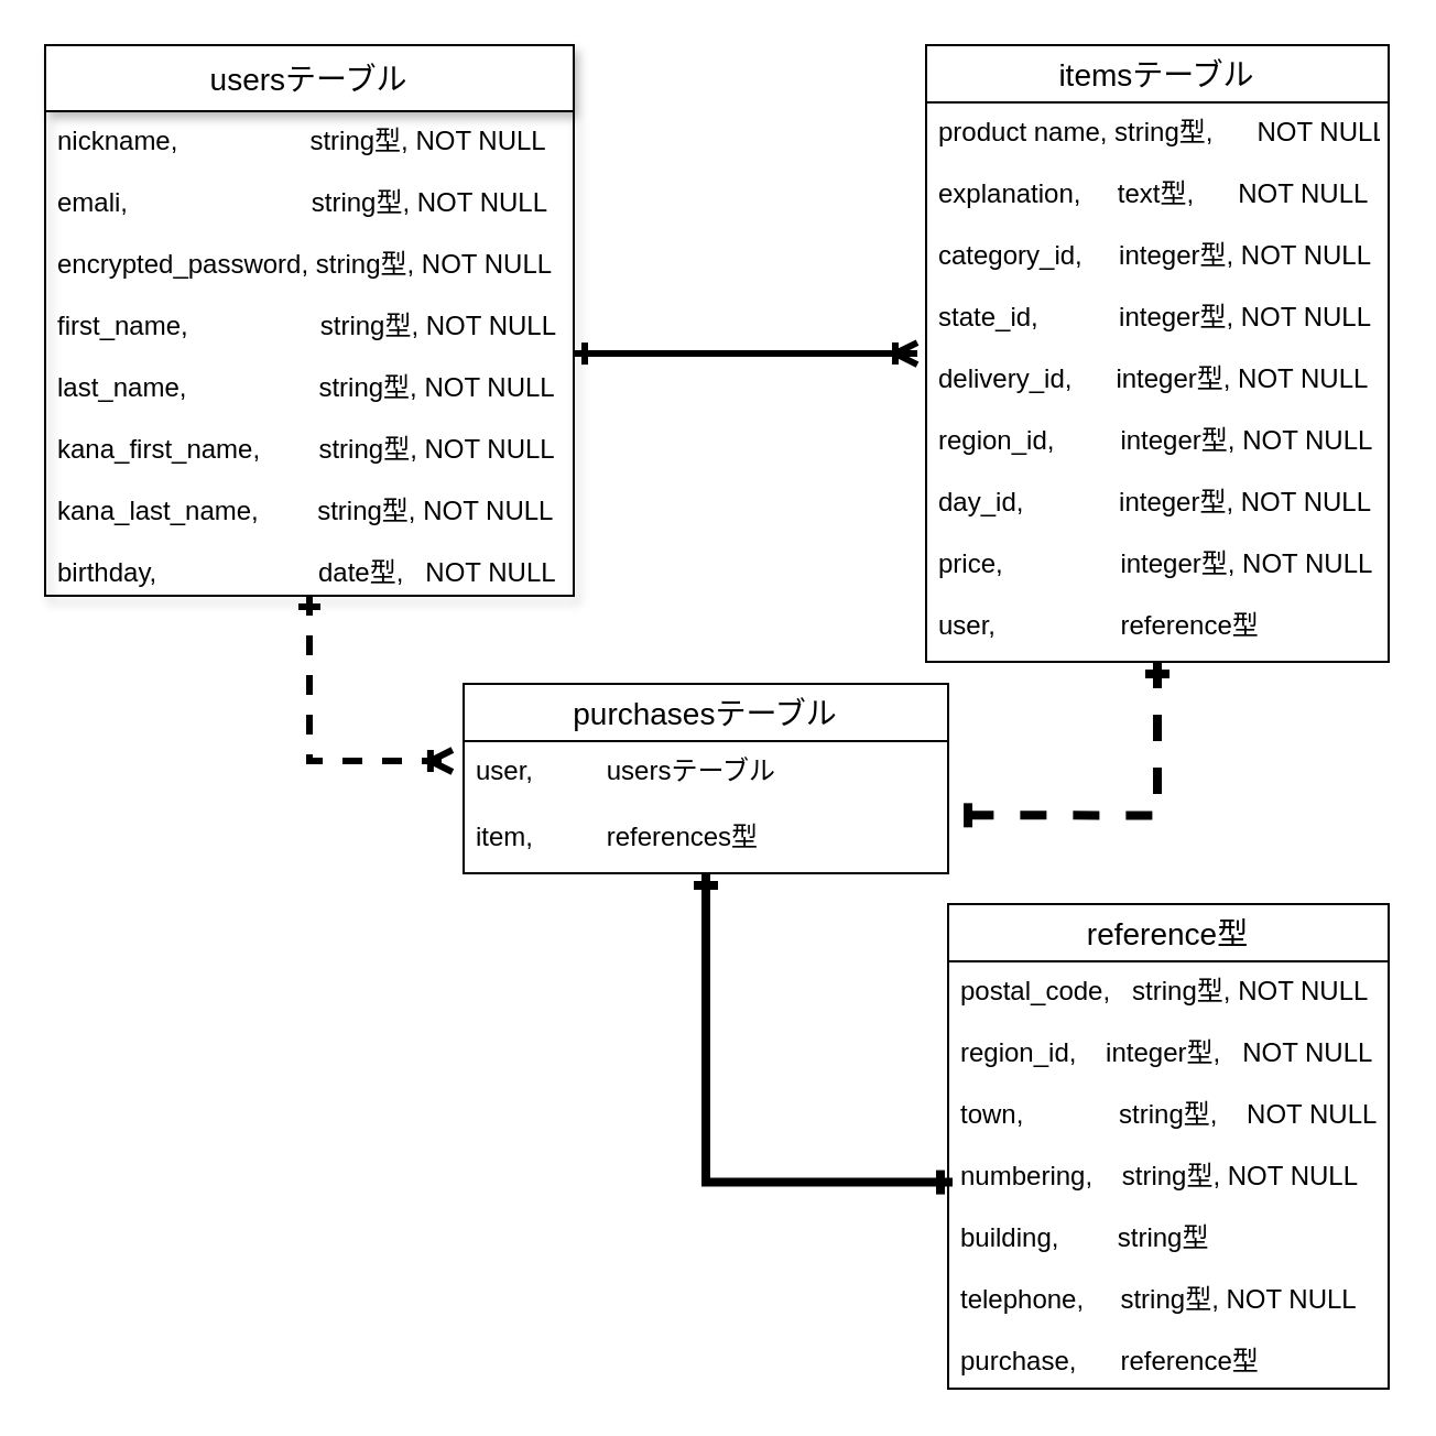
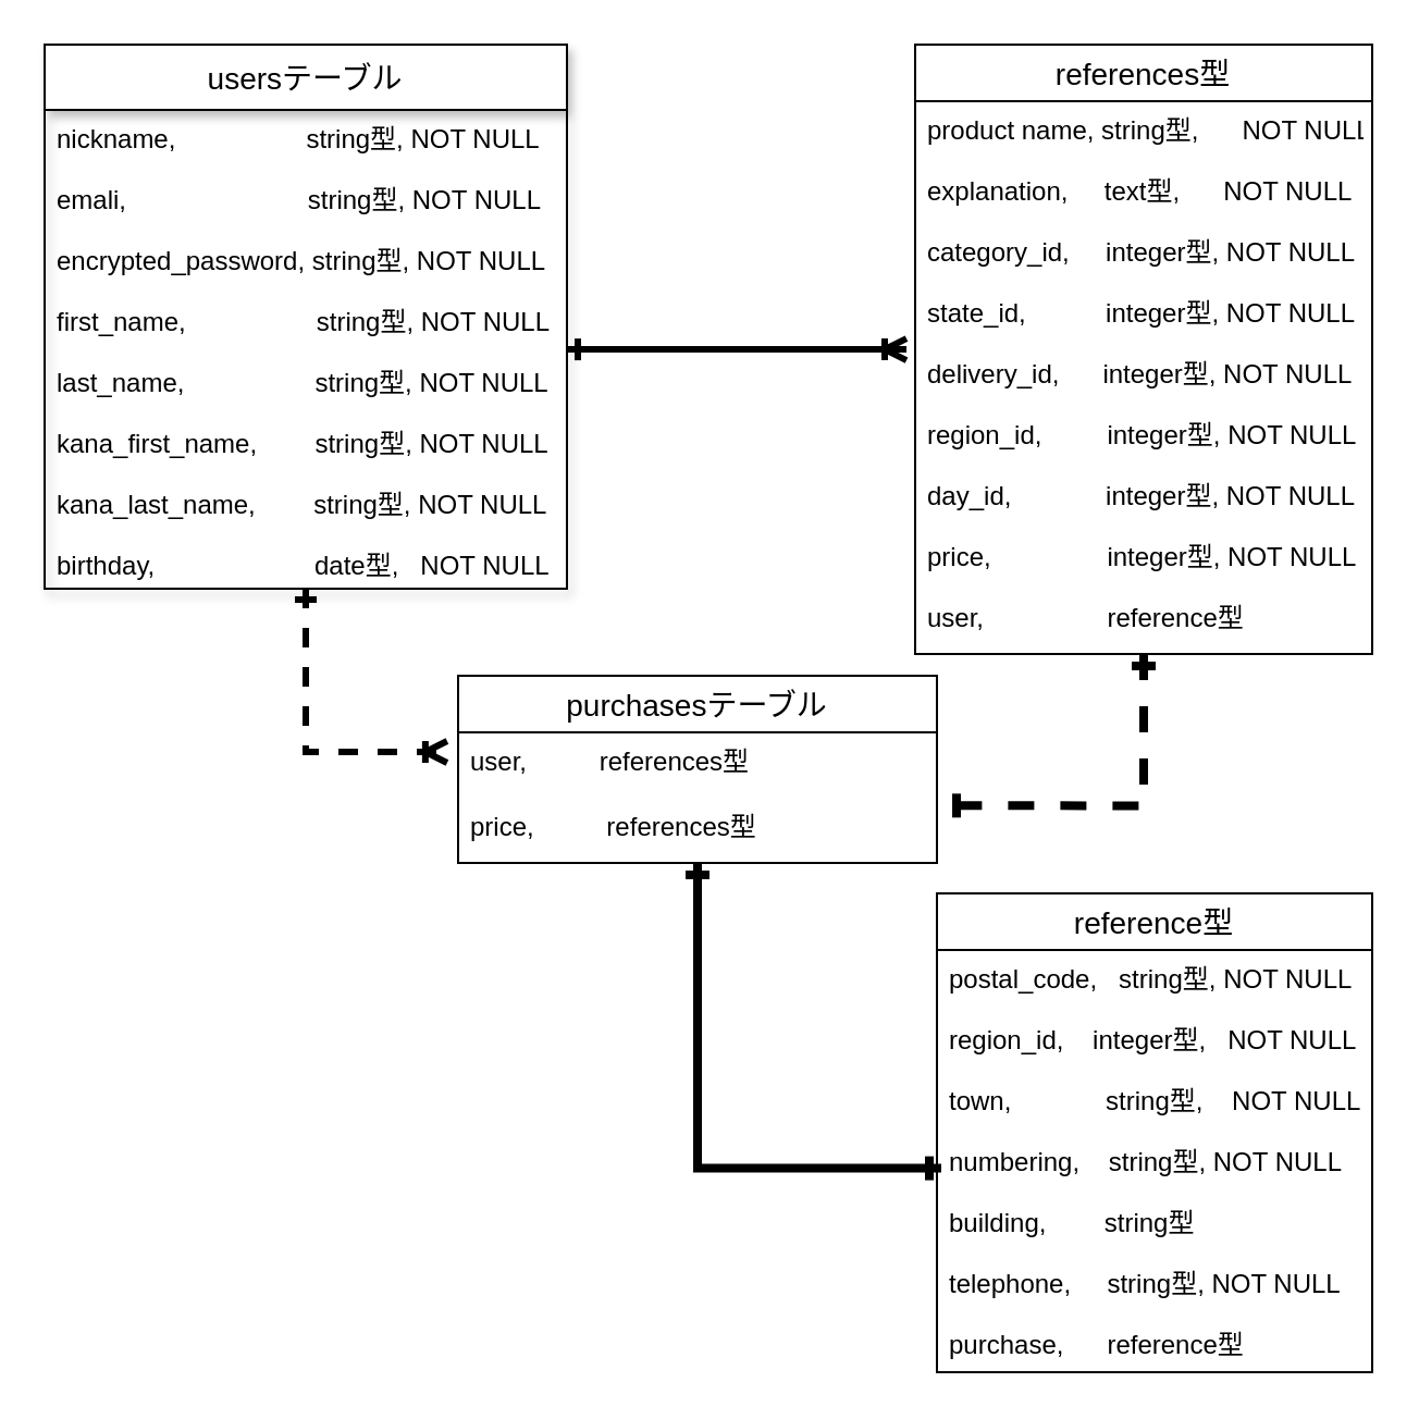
  <mxCell id="0" />
  <mxCell id="1" parent="0" />
  <mxCell id="2" style="edgeStyle=orthogonalEdgeStyle;rounded=0;orthogonalLoop=1;jettySize=auto;html=1;entryX=-0.023;entryY=0.3;entryDx=0;entryDy=0;entryPerimeter=0;startArrow=ERone;startFill=0;endArrow=ERoneToMany;endFill=0;strokeWidth=3;dashed=1;" parent="1" source="3" target="11" edge="1"><mxGeometry relative="1" as="geometry" /></mxCell>
  <mxCell id="3" value="usersテーブル" style="swimlane;fontStyle=0;childLayout=stackLayout;horizontal=1;startSize=30;horizontalStack=0;resizeParent=1;resizeParentMax=0;resizeLast=0;collapsible=1;marginBottom=0;align=center;fontSize=14;shadow=1;" parent="1" vertex="1"><mxGeometry x="20" y="20" width="240" height="250" as="geometry"><mxRectangle x="10" y="10" width="140" height="30" as="alternateBounds" /></mxGeometry></mxCell>
  <mxCell id="4" value="nickname,                  string型, NOT NULL&#10;&#10;emali,                         string型, NOT NULL&#10;&#10;encrypted_password, string型, NOT NULL &#10;&#10;first_name,                  string型, NOT NULL&#10;&#10;last_name,                  string型, NOT NULL&#10;&#10;kana_first_name,        string型, NOT NULL&#10;&#10;kana_last_name,        string型, NOT NULL&#10;&#10;birthday,                      date型,   NOT NULL" style="text;strokeColor=none;fillColor=none;spacingLeft=4;spacingRight=4;overflow=hidden;rotatable=0;points=[[0,0.5],[1,0.5]];portConstraint=eastwest;fontSize=12;align=left;" parent="3" vertex="1"><mxGeometry y="30" width="240" height="220" as="geometry" /></mxCell>
  <mxCell id="5" style="edgeStyle=orthogonalEdgeStyle;rounded=0;orthogonalLoop=1;jettySize=auto;html=1;entryX=1.016;entryY=0.122;entryDx=0;entryDy=0;entryPerimeter=0;startArrow=ERone;startFill=0;endArrow=ERone;endFill=0;strokeWidth=4;dashed=1;" edge="1" parent="1" source="6" target="12"><mxGeometry relative="1" as="geometry" /></mxCell>
- <mxCell id="6" value="itemsテーブル" style="swimlane;fontStyle=0;childLayout=stackLayout;horizontal=1;startSize=26;horizontalStack=0;resizeParent=1;resizeParentMax=0;resizeLast=0;collapsible=1;marginBottom=0;align=center;fontSize=14;" parent="1" vertex="1"><mxGeometry x="420" y="20" width="210" height="280" as="geometry" /></mxCell>
+ <mxCell id="6" value="references型" style="swimlane;fontStyle=0;childLayout=stackLayout;horizontal=1;startSize=26;horizontalStack=0;resizeParent=1;resizeParentMax=0;resizeLast=0;collapsible=1;marginBottom=0;align=center;fontSize=14;" parent="1" vertex="1"><mxGeometry x="420" y="20" width="210" height="280" as="geometry" /></mxCell>
  <mxCell id="7" value="product name, string型,      NOT NULL&#10;&#10;explanation,     text型,      NOT NULL&#10;&#10;category_id,     integer型, NOT NULL&#10;&#10;state_id,           integer型, NOT NULL&#10;&#10;delivery_id,      integer型, NOT NULL&#10;&#10;region_id,         integer型, NOT NULL&#10;&#10;day_id,             integer型, NOT NULL&#10;&#10;price,                integer型, NOT NULL&#10;&#10;user,                 reference型&#10;" style="text;strokeColor=none;fillColor=none;spacingLeft=4;spacingRight=4;overflow=hidden;rotatable=0;points=[[0,0.5],[1,0.5]];portConstraint=eastwest;fontSize=12;" parent="6" vertex="1"><mxGeometry y="26" width="210" height="254" as="geometry" /></mxCell>
  <mxCell id="8" style="edgeStyle=orthogonalEdgeStyle;rounded=0;orthogonalLoop=1;jettySize=auto;html=1;entryX=-0.019;entryY=0.449;entryDx=0;entryDy=0;entryPerimeter=0;startArrow=ERone;startFill=0;endArrow=ERoneToMany;endFill=0;strokeWidth=3;" parent="1" source="4" target="7" edge="1"><mxGeometry relative="1" as="geometry" /></mxCell>
  <mxCell id="9" style="edgeStyle=orthogonalEdgeStyle;rounded=0;orthogonalLoop=1;jettySize=auto;html=1;entryX=0.01;entryY=0.517;entryDx=0;entryDy=0;entryPerimeter=0;startArrow=ERone;startFill=0;endArrow=ERone;endFill=0;strokeWidth=4;" parent="1" source="10" target="14" edge="1"><mxGeometry relative="1" as="geometry" /></mxCell>
  <mxCell id="10" value="purchasesテーブル" style="swimlane;fontStyle=0;childLayout=stackLayout;horizontal=1;startSize=26;horizontalStack=0;resizeParent=1;resizeParentMax=0;resizeLast=0;collapsible=1;marginBottom=0;align=center;fontSize=14;" parent="1" vertex="1"><mxGeometry x="210" y="310" width="220" height="86" as="geometry" /></mxCell>
- <mxCell id="11" value="user,          usersテーブル" style="text;strokeColor=none;fillColor=none;spacingLeft=4;spacingRight=4;overflow=hidden;rotatable=0;points=[[0,0.5],[1,0.5]];portConstraint=eastwest;fontSize=12;" parent="10" vertex="1"><mxGeometry y="26" width="220" height="30" as="geometry" /></mxCell>
- <mxCell id="12" value="item,          references型" style="text;strokeColor=none;fillColor=none;spacingLeft=4;spacingRight=4;overflow=hidden;rotatable=0;points=[[0,0.5],[1,0.5]];portConstraint=eastwest;fontSize=12;" parent="10" vertex="1"><mxGeometry y="56" width="220" height="30" as="geometry" /></mxCell>
+ <mxCell id="11" value="user,          references型" style="text;strokeColor=none;fillColor=none;spacingLeft=4;spacingRight=4;overflow=hidden;rotatable=0;points=[[0,0.5],[1,0.5]];portConstraint=eastwest;fontSize=12;" parent="10" vertex="1"><mxGeometry y="26" width="220" height="30" as="geometry" /></mxCell>
+ <mxCell id="12" value="price,          references型" style="text;strokeColor=none;fillColor=none;spacingLeft=4;spacingRight=4;overflow=hidden;rotatable=0;points=[[0,0.5],[1,0.5]];portConstraint=eastwest;fontSize=12;" parent="10" vertex="1"><mxGeometry y="56" width="220" height="30" as="geometry" /></mxCell>
  <mxCell id="13" value="reference型" style="swimlane;fontStyle=0;childLayout=stackLayout;horizontal=1;startSize=26;horizontalStack=0;resizeParent=1;resizeParentMax=0;resizeLast=0;collapsible=1;marginBottom=0;align=center;fontSize=14;" parent="1" vertex="1"><mxGeometry x="430" y="410" width="200" height="220" as="geometry" /></mxCell>
  <mxCell id="14" value="postal_code,   string型, NOT NULL&#10;&#10;region_id,    integer型,   NOT NULL&#10;&#10;town,             string型,    NOT NULL&#10;&#10;numbering,    string型, NOT NULL&#10;&#10;building,        string型&#10;&#10;telephone,     string型, NOT NULL&#10;&#10;purchase,      reference型" style="text;strokeColor=none;fillColor=none;spacingLeft=4;spacingRight=4;overflow=hidden;rotatable=0;points=[[0,0.5],[1,0.5]];portConstraint=eastwest;fontSize=12;" parent="13" vertex="1"><mxGeometry y="26" width="200" height="194" as="geometry" /></mxCell>
